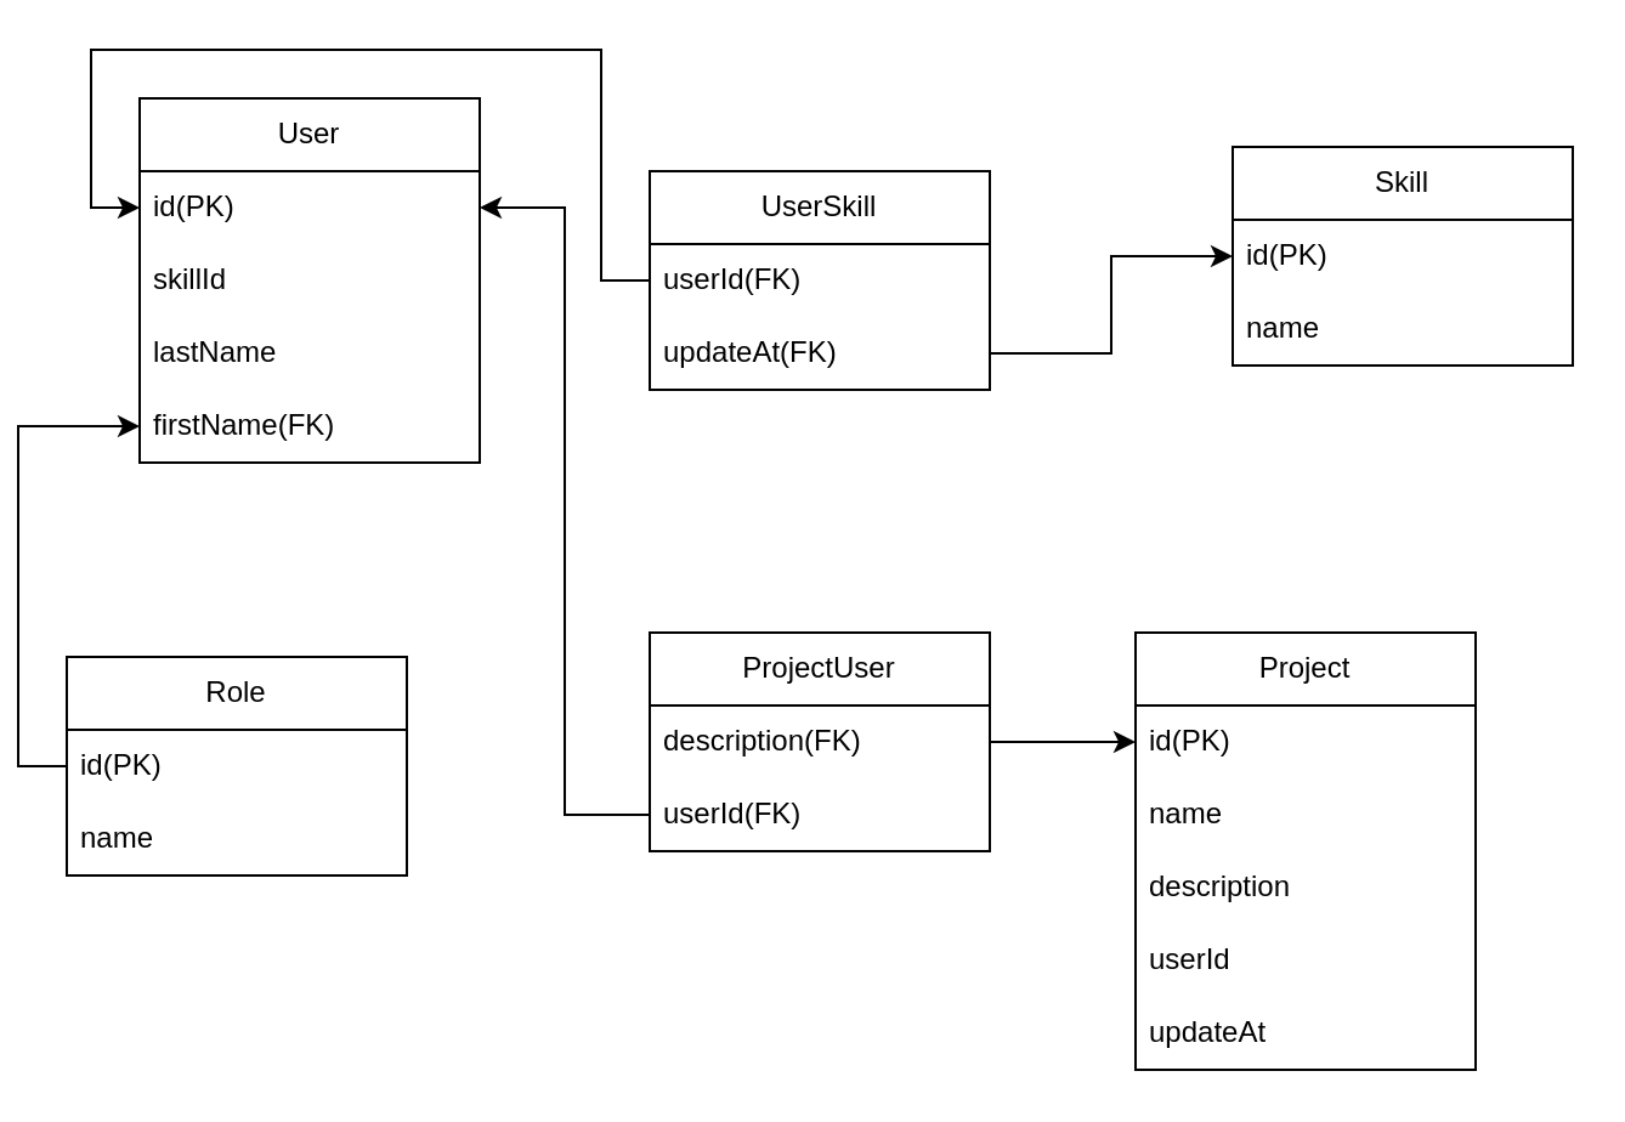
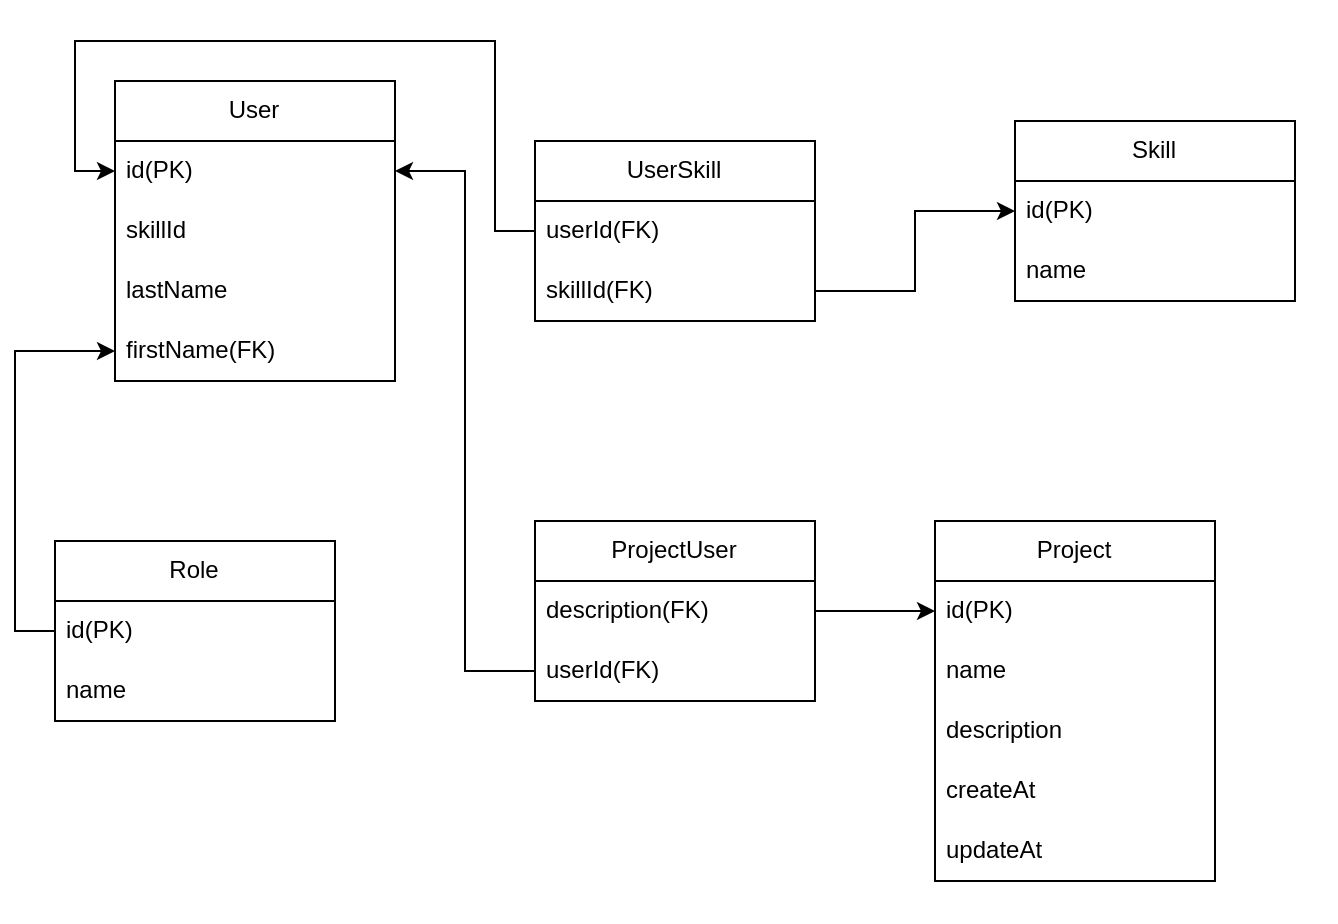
  <mxCell id="0" />
  <mxCell id="1" parent="0" />
  <mxCell id="2" value="User" style="swimlane;fontStyle=0;childLayout=stackLayout;horizontal=1;startSize=30;horizontalStack=0;resizeParent=1;resizeParentMax=0;resizeLast=0;collapsible=1;marginBottom=0;whiteSpace=wrap;html=1;" vertex="1" parent="1"><mxGeometry x="50" y="40" width="140" height="150" as="geometry" /></mxCell>
  <mxCell id="3" value="id(PK)" style="text;strokeColor=none;fillColor=none;align=left;verticalAlign=middle;spacingLeft=4;spacingRight=4;overflow=hidden;points=[[0,0.5],[1,0.5]];portConstraint=eastwest;rotatable=0;whiteSpace=wrap;html=1;" vertex="1" parent="2"><mxGeometry y="30" width="140" height="30" as="geometry" /></mxCell>
  <mxCell id="4" value="skillId" style="text;strokeColor=none;fillColor=none;align=left;verticalAlign=middle;spacingLeft=4;spacingRight=4;overflow=hidden;points=[[0,0.5],[1,0.5]];portConstraint=eastwest;rotatable=0;whiteSpace=wrap;html=1;" vertex="1" parent="2"><mxGeometry y="60" width="140" height="30" as="geometry" /></mxCell>
  <mxCell id="5" value="lastName" style="text;strokeColor=none;fillColor=none;align=left;verticalAlign=middle;spacingLeft=4;spacingRight=4;overflow=hidden;points=[[0,0.5],[1,0.5]];portConstraint=eastwest;rotatable=0;whiteSpace=wrap;html=1;" vertex="1" parent="2"><mxGeometry y="90" width="140" height="30" as="geometry" /></mxCell>
  <mxCell id="6" value="firstName(FK)" style="text;strokeColor=none;fillColor=none;align=left;verticalAlign=middle;spacingLeft=4;spacingRight=4;overflow=hidden;points=[[0,0.5],[1,0.5]];portConstraint=eastwest;rotatable=0;whiteSpace=wrap;html=1;" vertex="1" parent="2"><mxGeometry y="120" width="140" height="30" as="geometry" /></mxCell>
  <mxCell id="7" value="Project" style="swimlane;fontStyle=0;childLayout=stackLayout;horizontal=1;startSize=30;horizontalStack=0;resizeParent=1;resizeParentMax=0;resizeLast=0;collapsible=1;marginBottom=0;whiteSpace=wrap;html=1;" vertex="1" parent="1"><mxGeometry x="460" y="260" width="140" height="180" as="geometry" /></mxCell>
  <mxCell id="8" value="id(PK)" style="text;strokeColor=none;fillColor=none;align=left;verticalAlign=middle;spacingLeft=4;spacingRight=4;overflow=hidden;points=[[0,0.5],[1,0.5]];portConstraint=eastwest;rotatable=0;whiteSpace=wrap;html=1;" vertex="1" parent="7"><mxGeometry y="30" width="140" height="30" as="geometry" /></mxCell>
  <mxCell id="9" value="name" style="text;strokeColor=none;fillColor=none;align=left;verticalAlign=middle;spacingLeft=4;spacingRight=4;overflow=hidden;points=[[0,0.5],[1,0.5]];portConstraint=eastwest;rotatable=0;whiteSpace=wrap;html=1;" vertex="1" parent="7"><mxGeometry y="60" width="140" height="30" as="geometry" /></mxCell>
  <mxCell id="10" value="description" style="text;strokeColor=none;fillColor=none;align=left;verticalAlign=middle;spacingLeft=4;spacingRight=4;overflow=hidden;points=[[0,0.5],[1,0.5]];portConstraint=eastwest;rotatable=0;whiteSpace=wrap;html=1;" vertex="1" parent="7"><mxGeometry y="90" width="140" height="30" as="geometry" /></mxCell>
- <mxCell id="11" value="userId" style="text;strokeColor=none;fillColor=none;align=left;verticalAlign=middle;spacingLeft=4;spacingRight=4;overflow=hidden;points=[[0,0.5],[1,0.5]];portConstraint=eastwest;rotatable=0;whiteSpace=wrap;html=1;" vertex="1" parent="7"><mxGeometry y="120" width="140" height="30" as="geometry" /></mxCell>
+ <mxCell id="11" value="createAt" style="text;strokeColor=none;fillColor=none;align=left;verticalAlign=middle;spacingLeft=4;spacingRight=4;overflow=hidden;points=[[0,0.5],[1,0.5]];portConstraint=eastwest;rotatable=0;whiteSpace=wrap;html=1;" vertex="1" parent="7"><mxGeometry y="120" width="140" height="30" as="geometry" /></mxCell>
  <mxCell id="12" value="updateAt" style="text;strokeColor=none;fillColor=none;align=left;verticalAlign=middle;spacingLeft=4;spacingRight=4;overflow=hidden;points=[[0,0.5],[1,0.5]];portConstraint=eastwest;rotatable=0;whiteSpace=wrap;html=1;" vertex="1" parent="7"><mxGeometry y="150" width="140" height="30" as="geometry" /></mxCell>
  <mxCell id="13" value="Skill" style="swimlane;fontStyle=0;childLayout=stackLayout;horizontal=1;startSize=30;horizontalStack=0;resizeParent=1;resizeParentMax=0;resizeLast=0;collapsible=1;marginBottom=0;whiteSpace=wrap;html=1;" vertex="1" parent="1"><mxGeometry x="500" y="60" width="140" height="90" as="geometry" /></mxCell>
  <mxCell id="14" value="id(PK)" style="text;strokeColor=none;fillColor=none;align=left;verticalAlign=middle;spacingLeft=4;spacingRight=4;overflow=hidden;points=[[0,0.5],[1,0.5]];portConstraint=eastwest;rotatable=0;whiteSpace=wrap;html=1;" vertex="1" parent="13"><mxGeometry y="30" width="140" height="30" as="geometry" /></mxCell>
  <mxCell id="15" value="name" style="text;strokeColor=none;fillColor=none;align=left;verticalAlign=middle;spacingLeft=4;spacingRight=4;overflow=hidden;points=[[0,0.5],[1,0.5]];portConstraint=eastwest;rotatable=0;whiteSpace=wrap;html=1;" vertex="1" parent="13"><mxGeometry y="60" width="140" height="30" as="geometry" /></mxCell>
  <mxCell id="16" value="UserSkill" style="swimlane;fontStyle=0;childLayout=stackLayout;horizontal=1;startSize=30;horizontalStack=0;resizeParent=1;resizeParentMax=0;resizeLast=0;collapsible=1;marginBottom=0;whiteSpace=wrap;html=1;" vertex="1" parent="1"><mxGeometry x="260" y="70" width="140" height="90" as="geometry" /></mxCell>
  <mxCell id="17" value="userId(FK)" style="text;strokeColor=none;fillColor=none;align=left;verticalAlign=middle;spacingLeft=4;spacingRight=4;overflow=hidden;points=[[0,0.5],[1,0.5]];portConstraint=eastwest;rotatable=0;whiteSpace=wrap;html=1;" vertex="1" parent="16"><mxGeometry y="30" width="140" height="30" as="geometry" /></mxCell>
- <mxCell id="18" value="updateAt(FK)" style="text;strokeColor=none;fillColor=none;align=left;verticalAlign=middle;spacingLeft=4;spacingRight=4;overflow=hidden;points=[[0,0.5],[1,0.5]];portConstraint=eastwest;rotatable=0;whiteSpace=wrap;html=1;" vertex="1" parent="16"><mxGeometry y="60" width="140" height="30" as="geometry" /></mxCell>
+ <mxCell id="18" value="skillId(FK)" style="text;strokeColor=none;fillColor=none;align=left;verticalAlign=middle;spacingLeft=4;spacingRight=4;overflow=hidden;points=[[0,0.5],[1,0.5]];portConstraint=eastwest;rotatable=0;whiteSpace=wrap;html=1;" vertex="1" parent="16"><mxGeometry y="60" width="140" height="30" as="geometry" /></mxCell>
  <mxCell id="19" style="edgeStyle=orthogonalEdgeStyle;rounded=0;orthogonalLoop=1;jettySize=auto;html=1;entryX=0;entryY=0.5;entryDx=0;entryDy=0;exitX=0;exitY=0.5;exitDx=0;exitDy=0;" edge="1" parent="1" source="21" target="6"><mxGeometry relative="1" as="geometry" /></mxCell>
  <mxCell id="20" value="Role" style="swimlane;fontStyle=0;childLayout=stackLayout;horizontal=1;startSize=30;horizontalStack=0;resizeParent=1;resizeParentMax=0;resizeLast=0;collapsible=1;marginBottom=0;whiteSpace=wrap;html=1;" vertex="1" parent="1"><mxGeometry x="20" y="270" width="140" height="90" as="geometry" /></mxCell>
  <mxCell id="21" value="id(PK)" style="text;strokeColor=none;fillColor=none;align=left;verticalAlign=middle;spacingLeft=4;spacingRight=4;overflow=hidden;points=[[0,0.5],[1,0.5]];portConstraint=eastwest;rotatable=0;whiteSpace=wrap;html=1;" vertex="1" parent="20"><mxGeometry y="30" width="140" height="30" as="geometry" /></mxCell>
  <mxCell id="22" value="name" style="text;strokeColor=none;fillColor=none;align=left;verticalAlign=middle;spacingLeft=4;spacingRight=4;overflow=hidden;points=[[0,0.5],[1,0.5]];portConstraint=eastwest;rotatable=0;whiteSpace=wrap;html=1;" vertex="1" parent="20"><mxGeometry y="60" width="140" height="30" as="geometry" /></mxCell>
  <mxCell id="23" style="edgeStyle=orthogonalEdgeStyle;rounded=0;orthogonalLoop=1;jettySize=auto;html=1;exitX=0;exitY=0.5;exitDx=0;exitDy=0;entryX=0;entryY=0.5;entryDx=0;entryDy=0;" edge="1" parent="1" source="17" target="3"><mxGeometry relative="1" as="geometry"><Array as="points"><mxPoint x="240" y="115" /><mxPoint x="240" y="20" /><mxPoint x="30" y="20" /><mxPoint x="30" y="85" /></Array></mxGeometry></mxCell>
  <mxCell id="24" style="edgeStyle=orthogonalEdgeStyle;rounded=0;orthogonalLoop=1;jettySize=auto;html=1;exitX=1;exitY=0.5;exitDx=0;exitDy=0;entryX=0;entryY=0.5;entryDx=0;entryDy=0;" edge="1" parent="1" source="18" target="14"><mxGeometry relative="1" as="geometry" /></mxCell>
  <mxCell id="25" value="ProjectUser" style="swimlane;fontStyle=0;childLayout=stackLayout;horizontal=1;startSize=30;horizontalStack=0;resizeParent=1;resizeParentMax=0;resizeLast=0;collapsible=1;marginBottom=0;whiteSpace=wrap;html=1;" vertex="1" parent="1"><mxGeometry x="260" y="260" width="140" height="90" as="geometry" /></mxCell>
  <mxCell id="26" value="description(FK)" style="text;strokeColor=none;fillColor=none;align=left;verticalAlign=middle;spacingLeft=4;spacingRight=4;overflow=hidden;points=[[0,0.5],[1,0.5]];portConstraint=eastwest;rotatable=0;whiteSpace=wrap;html=1;" vertex="1" parent="25"><mxGeometry y="30" width="140" height="30" as="geometry" /></mxCell>
  <mxCell id="27" value="userId(FK)" style="text;strokeColor=none;fillColor=none;align=left;verticalAlign=middle;spacingLeft=4;spacingRight=4;overflow=hidden;points=[[0,0.5],[1,0.5]];portConstraint=eastwest;rotatable=0;whiteSpace=wrap;html=1;" vertex="1" parent="25"><mxGeometry y="60" width="140" height="30" as="geometry" /></mxCell>
  <mxCell id="28" style="edgeStyle=orthogonalEdgeStyle;rounded=0;orthogonalLoop=1;jettySize=auto;html=1;exitX=1;exitY=0.5;exitDx=0;exitDy=0;entryX=0;entryY=0.5;entryDx=0;entryDy=0;" edge="1" parent="1" source="26" target="8"><mxGeometry relative="1" as="geometry" /></mxCell>
  <mxCell id="29" style="edgeStyle=orthogonalEdgeStyle;rounded=0;orthogonalLoop=1;jettySize=auto;html=1;exitX=0;exitY=0.5;exitDx=0;exitDy=0;entryX=1;entryY=0.5;entryDx=0;entryDy=0;" edge="1" parent="1" source="27" target="3"><mxGeometry relative="1" as="geometry" /></mxCell>
